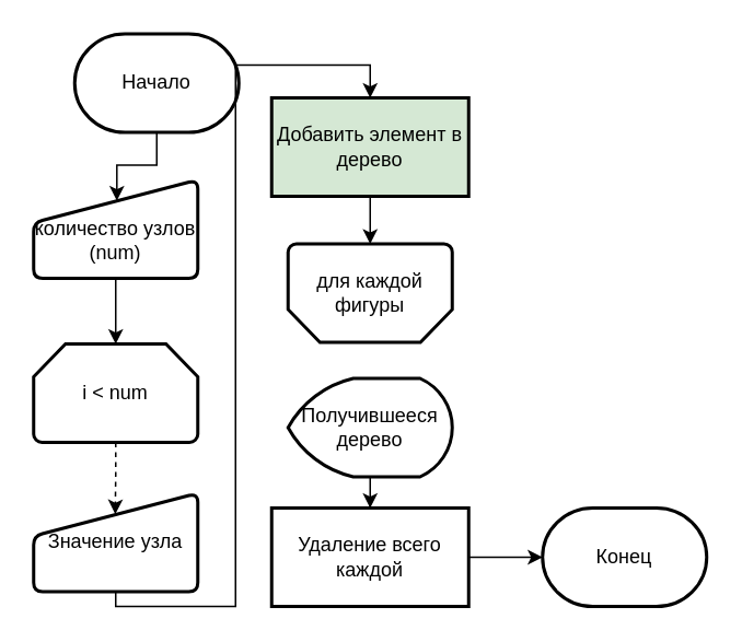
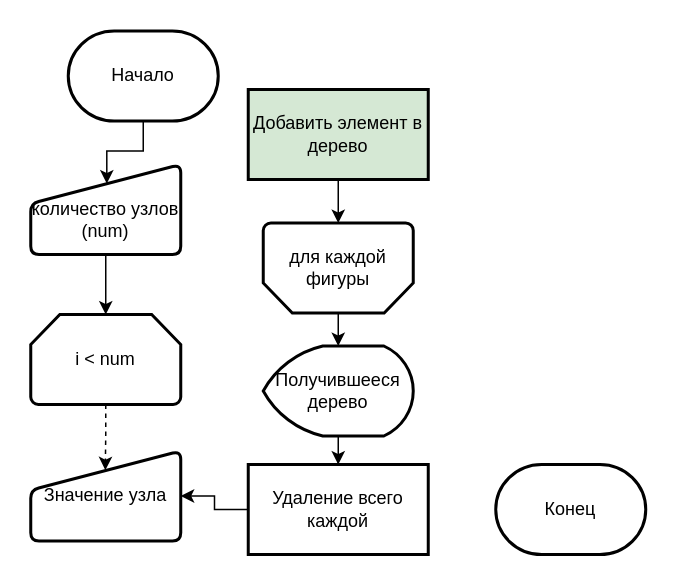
  <mxCell id="0" />
  <mxCell id="1" parent="0" />
  <mxCell id="2" value="Начало" style="strokeWidth=2;html=1;shape=mxgraph.flowchart.terminator;whiteSpace=wrap;" parent="1" vertex="1"><mxGeometry x="45" y="20" width="100" height="60" as="geometry" /></mxCell>
  <mxCell id="3" style="edgeStyle=orthogonalEdgeStyle;rounded=0;orthogonalLoop=1;jettySize=auto;html=1;strokeWidth=1;exitX=0.5;exitY=1;exitDx=0;exitDy=0;exitPerimeter=0;entryX=0.507;entryY=0.211;entryDx=0;entryDy=0;entryPerimeter=0;" parent="1" source="2" edge="1" target="5"><mxGeometry relative="1" as="geometry"><mxPoint x="70" y="158" as="sourcePoint" /><mxPoint x="69" y="191" as="targetPoint" /></mxGeometry></mxCell>
  <mxCell id="4" style="edgeStyle=orthogonalEdgeStyle;rounded=0;orthogonalLoop=1;jettySize=auto;html=1;entryX=0.5;entryY=0;entryDx=0;entryDy=0;entryPerimeter=0;strokeWidth=1;" parent="1" source="5" target="7" edge="1"><mxGeometry relative="1" as="geometry" /></mxCell>
  <mxCell id="5" value="&lt;br&gt;количество узлов (num)" style="html=1;strokeWidth=2;shape=manualInput;whiteSpace=wrap;rounded=1;size=26;arcSize=11;" parent="1" vertex="1"><mxGeometry x="20" y="109" width="100" height="60" as="geometry" /></mxCell>
  <mxCell id="6" style="edgeStyle=orthogonalEdgeStyle;rounded=0;orthogonalLoop=1;jettySize=auto;html=1;entryX=0.497;entryY=0.213;entryDx=0;entryDy=0;entryPerimeter=0;dashed=1;" edge="1" parent="1" source="7" target="9"><mxGeometry relative="1" as="geometry" /></mxCell>
  <mxCell id="7" value="i &amp;lt; num" style="strokeWidth=2;html=1;shape=mxgraph.flowchart.loop_limit;whiteSpace=wrap;" parent="1" vertex="1"><mxGeometry x="20" y="209" width="100" height="60" as="geometry" /></mxCell>
- <mxCell id="8" style="edgeStyle=orthogonalEdgeStyle;rounded=0;orthogonalLoop=1;jettySize=auto;html=1;entryX=0.5;entryY=0;entryDx=0;entryDy=0;" edge="1" parent="1" source="9" target="16"><mxGeometry relative="1" as="geometry"><Array as="points"><mxPoint x="70" y="369" /><mxPoint x="143" y="369" /><mxPoint x="143" y="39" /><mxPoint x="225" y="39" /></Array></mxGeometry></mxCell>
  <mxCell id="9" value="Значение узла" style="html=1;strokeWidth=2;shape=manualInput;whiteSpace=wrap;rounded=1;size=26;arcSize=11;" parent="1" vertex="1"><mxGeometry x="20" y="300" width="100" height="60" as="geometry" /></mxCell>
+ <mxCell id="10" style="edgeStyle=orthogonalEdgeStyle;rounded=0;orthogonalLoop=1;jettySize=auto;html=1;" edge="1" parent="1" source="11" target="18"><mxGeometry relative="1" as="geometry" /></mxCell>
  <mxCell id="11" value="для каждой фигуры" style="strokeWidth=2;html=1;shape=mxgraph.flowchart.loop_limit;whiteSpace=wrap;direction=west;" parent="1" vertex="1"><mxGeometry x="175" y="148" width="100" height="60" as="geometry" /></mxCell>
  <mxCell id="12" style="edgeStyle=orthogonalEdgeStyle;rounded=0;orthogonalLoop=1;jettySize=auto;html=1;entryX=0.5;entryY=1;entryDx=0;entryDy=0;entryPerimeter=0;" parent="1" source="16" target="11" edge="1"><mxGeometry relative="1" as="geometry"><mxPoint x="225" y="208" as="sourcePoint" /></mxGeometry></mxCell>
  <mxCell id="13" value="Конец" style="strokeWidth=2;html=1;shape=mxgraph.flowchart.terminator;whiteSpace=wrap;" parent="1" vertex="1"><mxGeometry x="330" y="309" width="100" height="60" as="geometry" /></mxCell>
- <mxCell id="14" style="edgeStyle=orthogonalEdgeStyle;rounded=0;orthogonalLoop=1;jettySize=auto;html=1;entryX=0;entryY=0.5;entryDx=0;entryDy=0;entryPerimeter=0;" edge="1" parent="1" source="15" target="13"><mxGeometry relative="1" as="geometry" /></mxCell>
+ <mxCell id="14" style="edgeStyle=orthogonalEdgeStyle;rounded=0;orthogonalLoop=1;jettySize=auto;html=1;" edge="1" parent="1" source="15" target="9"><mxGeometry relative="1" as="geometry" /></mxCell>
  <mxCell id="15" value="Удаление всего каждой" style="rounded=0;whiteSpace=wrap;html=1;strokeWidth=2;" vertex="1" parent="1"><mxGeometry x="165" y="309" width="120" height="60" as="geometry" /></mxCell>
  <mxCell id="16" value="Добавить элемент в дерево" style="rounded=0;whiteSpace=wrap;html=1;strokeWidth=2;fillColor=#d5e8d4;" vertex="1" parent="1"><mxGeometry x="165" y="59" width="120" height="60" as="geometry" /></mxCell>
  <mxCell id="17" style="edgeStyle=orthogonalEdgeStyle;rounded=0;orthogonalLoop=1;jettySize=auto;html=1;" edge="1" parent="1" source="18" target="15"><mxGeometry relative="1" as="geometry" /></mxCell>
  <mxCell id="18" value="Получившееся дерево" style="strokeWidth=2;html=1;shape=mxgraph.flowchart.display;whiteSpace=wrap;" vertex="1" parent="1"><mxGeometry x="175" y="230" width="100" height="60" as="geometry" /></mxCell>
